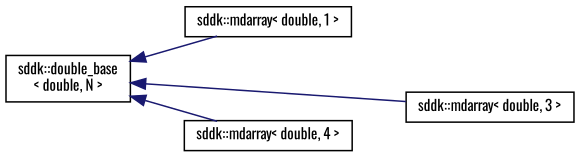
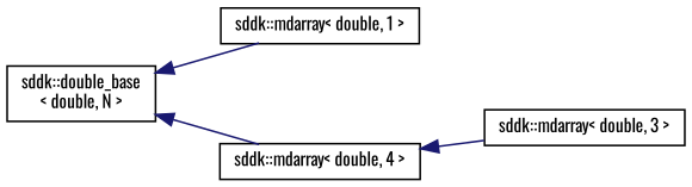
  digraph {
    fontname=Oswald
    rankdir=LR
    node [color=black fillcolor=white fontname=Oswald fontsize=10 shape=record style=filled]
    edge [color=midnightblue dir=back fontname=Oswald fontsize=10 labelfontname=Helvetica labelfontsize=10 style=solid]
    n1 [height=0.2 label="sddk::double_base\l\< double, N \>" width=0.4]
    n2 [height=0.2 label="sddk::mdarray\< double, 1 \>" width=0.4]
    n3 [height=0.2 label="sddk::mdarray\< double, 3 \>" width=0.4]
    n4 [height=0.2 label="sddk::mdarray\< double, 4 \>" width=0.4]
    n1 -> n2
-   n1 -> n3
+   n4 -> n3
    n1 -> n4
  }
